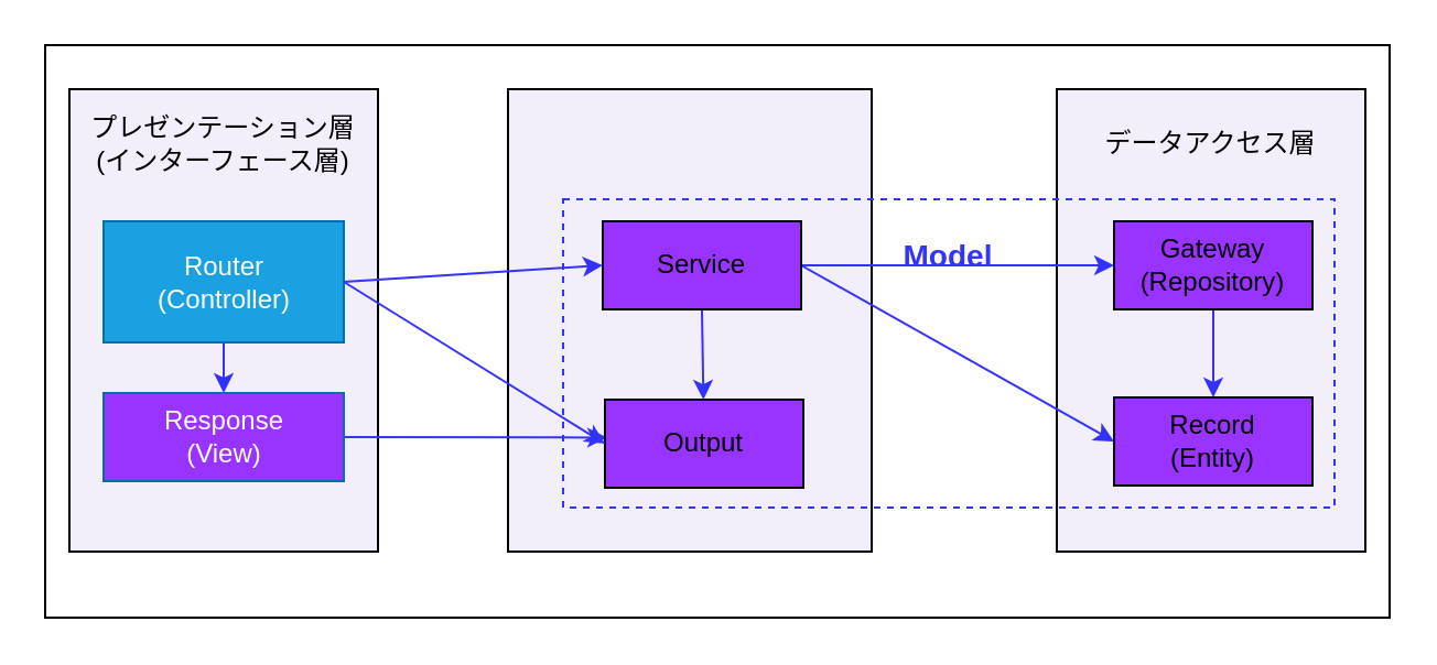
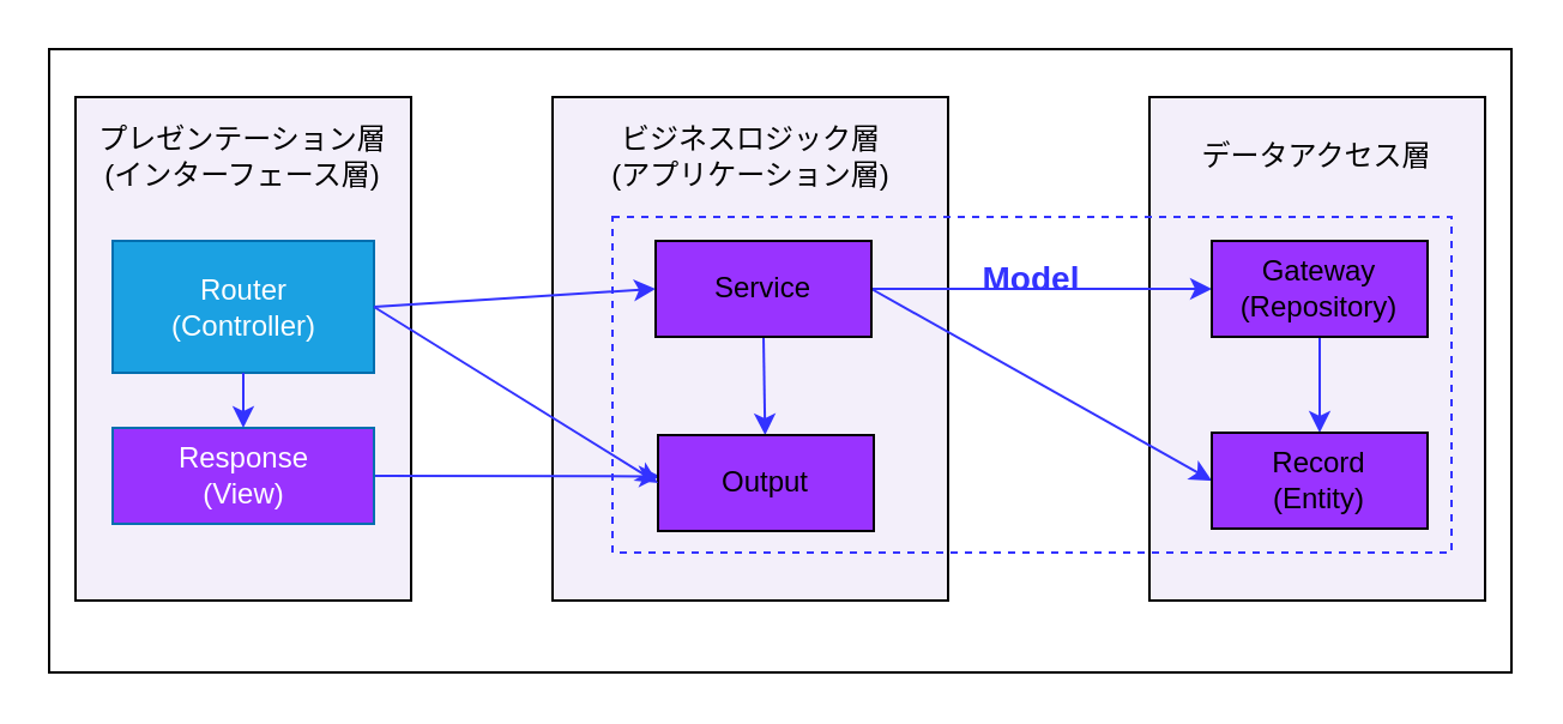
  <mxCell id="0" />
  <mxCell id="1" parent="0" />
  <mxCell id="2" value="" style="rounded=0;whiteSpace=wrap;html=1;fillColor=none;strokeColor=#000000;" parent="1" vertex="1"><mxGeometry x="20" y="20" width="610" height="260" as="geometry" /></mxCell>
  <mxCell id="3" value="" style="html=1;fillColor=#F3EFFA;fontColor=#000000;strokeColor=#000000;" parent="2" vertex="1"><mxGeometry x="11" y="20" width="140" height="210" as="geometry" /></mxCell>
  <mxCell id="4" value="プレゼンテーション層&lt;br&gt;(インターフェース層)" style="text;html=1;strokeColor=none;fillColor=none;align=center;verticalAlign=middle;whiteSpace=wrap;rounded=0;fontColor=#000000;" parent="2" vertex="1"><mxGeometry x="6" y="30" width="150" height="30" as="geometry" /></mxCell>
  <mxCell id="5" value="" style="html=1;fillColor=#F3EFFA;fontColor=#000000;strokeColor=#000000;" vertex="1" parent="2"><mxGeometry x="210" y="20" width="165" height="210" as="geometry" /></mxCell>
+ <mxCell id="6" value="ビジネスロジック層&lt;br&gt;(アプリケーション層)" style="text;html=1;strokeColor=none;fillColor=none;align=center;verticalAlign=middle;whiteSpace=wrap;rounded=0;fontColor=#000000;" vertex="1" parent="2"><mxGeometry x="217.5" y="30" width="150" height="30" as="geometry" /></mxCell>
  <mxCell id="7" value="プレゼンテーション層&lt;br&gt;(インターフェース層)" style="text;html=1;strokeColor=none;fillColor=none;align=center;verticalAlign=middle;whiteSpace=wrap;rounded=0;fontColor=#000000;" vertex="1" parent="2"><mxGeometry x="453" y="30" width="150" height="30" as="geometry" /></mxCell>
  <mxCell id="8" value="" style="html=1;fillColor=#F3EFFA;fontColor=#000000;strokeColor=#000000;" vertex="1" parent="2"><mxGeometry x="459" y="20" width="140" height="210" as="geometry" /></mxCell>
  <mxCell id="9" value="データアクセス層" style="text;html=1;strokeColor=none;fillColor=none;align=center;verticalAlign=middle;whiteSpace=wrap;rounded=0;fontColor=#000000;" vertex="1" parent="2"><mxGeometry x="454" y="30" width="150" height="30" as="geometry" /></mxCell>
  <mxCell id="10" value="Router&lt;br&gt;(Controller)" style="rounded=0;whiteSpace=wrap;html=1;fillColor=#1ba1e2;fontColor=#ffffff;strokeColor=#006EAF;" vertex="1" parent="2"><mxGeometry x="26.5" y="80" width="109" height="55" as="geometry" /></mxCell>
  <mxCell id="11" value="&lt;b&gt;&lt;font color=&quot;#3333ff&quot; style=&quot;font-size: 14px;&quot;&gt;Model&lt;br&gt;&lt;br&gt;&lt;/font&gt;&lt;/b&gt;&lt;br&gt;&lt;br&gt;&lt;br&gt;&lt;br&gt;&lt;br&gt;" style="rounded=0;whiteSpace=wrap;html=1;fillColor=none;fontColor=#ffffff;strokeColor=#3333FF;dashed=1;" vertex="1" parent="1"><mxGeometry x="255" y="90" width="350" height="140" as="geometry" /></mxCell>
  <mxCell id="12" style="edgeStyle=none;html=1;exitX=1;exitY=0.5;exitDx=0;exitDy=0;strokeColor=#3333FF;" edge="1" parent="1" source="13"><mxGeometry relative="1" as="geometry"><mxPoint x="275" y="198.212" as="targetPoint" /></mxGeometry></mxCell>
  <mxCell id="13" value="Response&lt;br&gt;(View)" style="rounded=0;whiteSpace=wrap;html=1;fillColor=#9933ff;fontColor=#ffffff;strokeColor=#006EAF;" vertex="1" parent="1"><mxGeometry x="46.5" y="178" width="109" height="40" as="geometry" /></mxCell>
  <mxCell id="14" style="edgeStyle=none;html=1;exitX=0.5;exitY=1;exitDx=0;exitDy=0;entryX=0.5;entryY=0;entryDx=0;entryDy=0;strokeColor=#3333FF;" edge="1" parent="1" source="10" target="13"><mxGeometry relative="1" as="geometry" /></mxCell>
  <mxCell id="15" style="edgeStyle=none;html=1;exitX=0.5;exitY=1;exitDx=0;exitDy=0;strokeColor=#3333FF;fontSize=14;" edge="1" parent="1" source="18" target="19"><mxGeometry relative="1" as="geometry" /></mxCell>
  <mxCell id="16" style="edgeStyle=none;html=1;exitX=1;exitY=0.5;exitDx=0;exitDy=0;entryX=0;entryY=0.5;entryDx=0;entryDy=0;strokeColor=#3333FF;fontSize=14;" edge="1" parent="1" source="18" target="23"><mxGeometry relative="1" as="geometry" /></mxCell>
  <mxCell id="17" style="edgeStyle=none;html=1;exitX=1;exitY=0.5;exitDx=0;exitDy=0;entryX=0;entryY=0.5;entryDx=0;entryDy=0;strokeColor=#3333FF;fontSize=14;" edge="1" parent="1" source="18" target="24"><mxGeometry relative="1" as="geometry" /></mxCell>
  <mxCell id="18" value="Service" style="rounded=0;whiteSpace=wrap;html=1;fillColor=#9933FF;" vertex="1" parent="1"><mxGeometry x="273" y="100" width="90" height="40" as="geometry" /></mxCell>
  <mxCell id="19" value="Output" style="rounded=0;whiteSpace=wrap;html=1;fillColor=#9933FF;" vertex="1" parent="1"><mxGeometry x="274" y="181" width="90" height="40" as="geometry" /></mxCell>
  <mxCell id="20" style="edgeStyle=none;html=1;exitX=1;exitY=0.5;exitDx=0;exitDy=0;entryX=0;entryY=0.5;entryDx=0;entryDy=0;strokeColor=#3333FF;" edge="1" parent="1" source="10" target="18"><mxGeometry relative="1" as="geometry" /></mxCell>
  <mxCell id="21" style="edgeStyle=none;html=1;exitX=1;exitY=0.5;exitDx=0;exitDy=0;entryX=0;entryY=0.5;entryDx=0;entryDy=0;strokeColor=#3333FF;" edge="1" parent="1" source="10" target="19"><mxGeometry relative="1" as="geometry" /></mxCell>
  <mxCell id="22" style="edgeStyle=none;html=1;exitX=0.5;exitY=1;exitDx=0;exitDy=0;entryX=0.5;entryY=0;entryDx=0;entryDy=0;strokeColor=#3333FF;fontSize=14;" edge="1" parent="1" source="23" target="24"><mxGeometry relative="1" as="geometry" /></mxCell>
  <mxCell id="23" value="Gateway&lt;br&gt;(Repository)" style="rounded=0;whiteSpace=wrap;html=1;fillColor=#9933FF;" vertex="1" parent="1"><mxGeometry x="505" y="100" width="90" height="40" as="geometry" /></mxCell>
  <mxCell id="24" value="Record&lt;br&gt;(Entity)" style="rounded=0;whiteSpace=wrap;html=1;fillColor=#9933FF;" vertex="1" parent="1"><mxGeometry x="505" y="180" width="90" height="40" as="geometry" /></mxCell>
  <mxCell id="25" value="Untitled Layer" parent="0" />
  <mxCell id="26" value="Untitled Layer" parent="0" />
